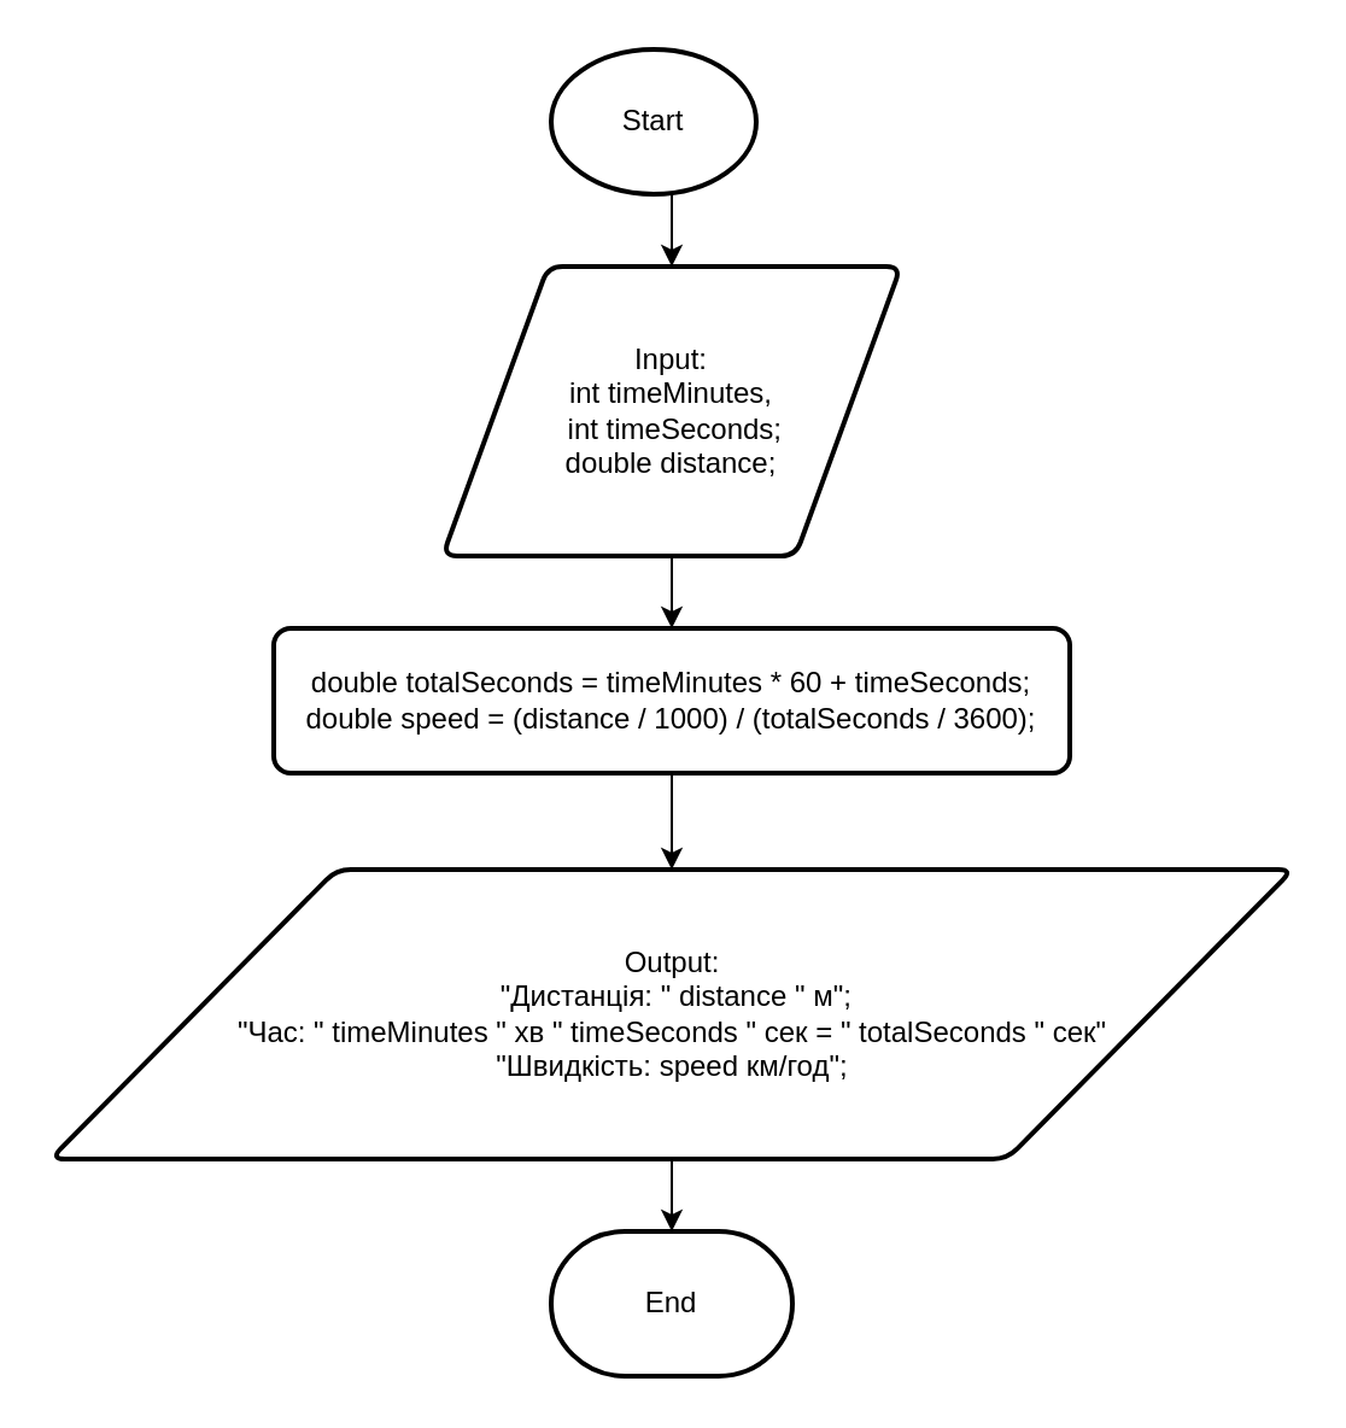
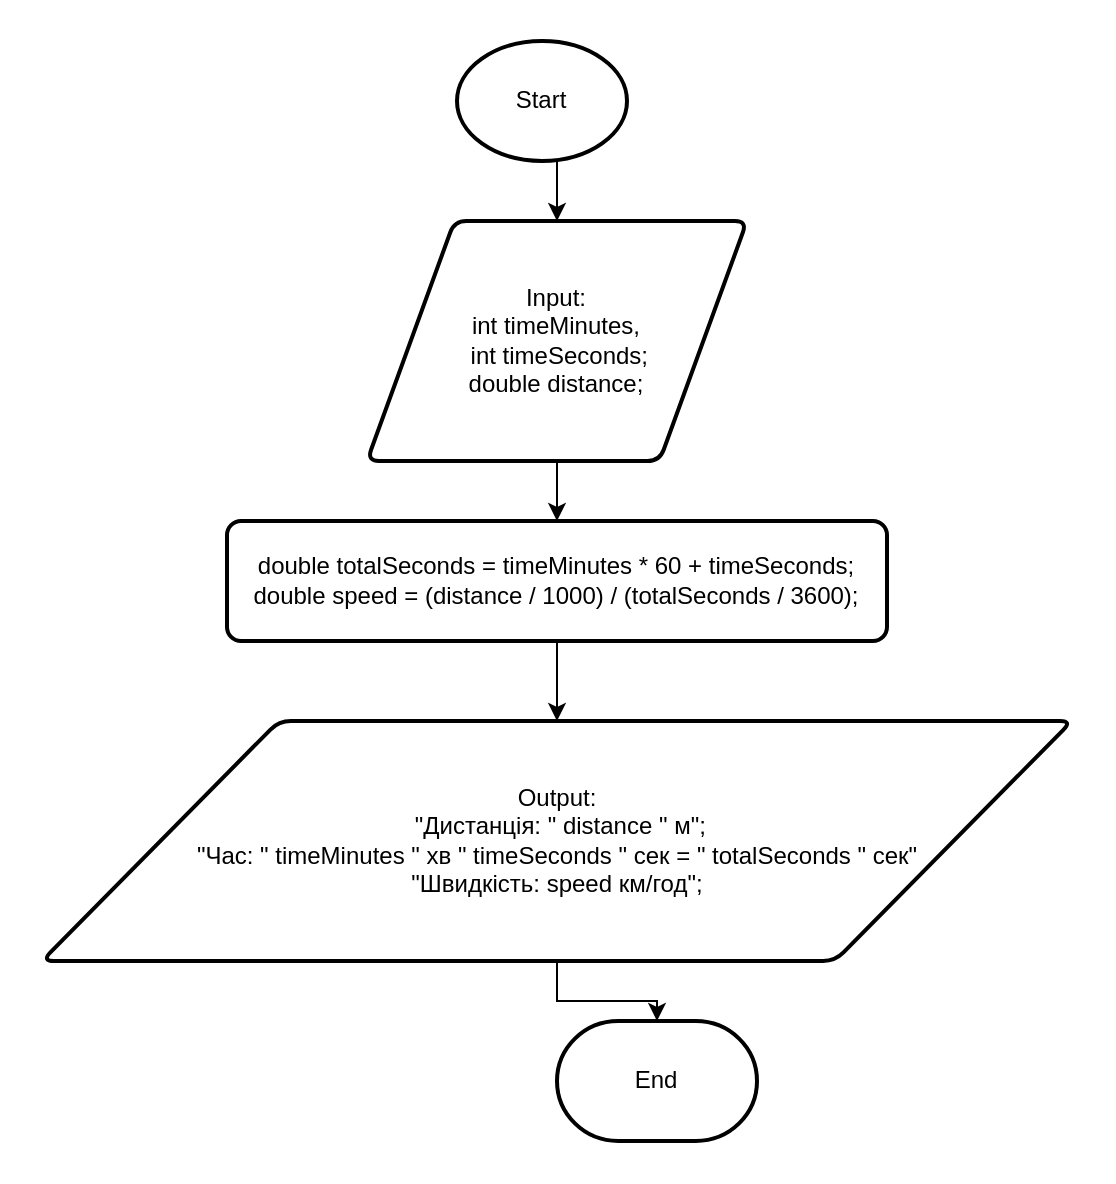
  <mxCell id="0" />
  <mxCell id="1" parent="0" />
  <mxCell id="2" style="edgeStyle=orthogonalEdgeStyle;rounded=0;orthogonalLoop=1;jettySize=auto;html=1;exitX=0.5;exitY=1;exitDx=0;exitDy=0;exitPerimeter=0;entryX=0.5;entryY=0;entryDx=0;entryDy=0;" edge="1" parent="1" source="3" target="5"><mxGeometry relative="1" as="geometry" /></mxCell>
  <mxCell id="3" value="Start" style="strokeWidth=2;html=1;shape=mxgraph.flowchart.start_1;whiteSpace=wrap;" vertex="1" parent="1"><mxGeometry x="228" y="20" width="85" height="60" as="geometry" /></mxCell>
  <mxCell id="4" style="edgeStyle=orthogonalEdgeStyle;rounded=0;orthogonalLoop=1;jettySize=auto;html=1;exitX=0.5;exitY=1;exitDx=0;exitDy=0;entryX=0.5;entryY=0;entryDx=0;entryDy=0;" edge="1" parent="1" source="5" target="7"><mxGeometry relative="1" as="geometry" /></mxCell>
  <mxCell id="5" value="Input:&lt;br&gt;&lt;div&gt;int timeMinutes,&lt;/div&gt;&lt;div&gt;&amp;nbsp;int timeSeconds;&lt;/div&gt;&lt;div&gt;&lt;span style=&quot;background-color: initial;&quot;&gt;double distance;&lt;/span&gt;&lt;/div&gt;" style="rounded=1;whiteSpace=wrap;html=1;absoluteArcSize=1;arcSize=12;strokeWidth=2;shape=parallelogram;perimeter=parallelogramPerimeter;size=0.23;" vertex="1" parent="1"><mxGeometry x="183" y="110" width="190" height="120" as="geometry" /></mxCell>
  <mxCell id="6" style="edgeStyle=orthogonalEdgeStyle;rounded=0;orthogonalLoop=1;jettySize=auto;html=1;exitX=0.5;exitY=1;exitDx=0;exitDy=0;entryX=0.5;entryY=0;entryDx=0;entryDy=0;" edge="1" parent="1" source="7" target="9"><mxGeometry relative="1" as="geometry" /></mxCell>
  <mxCell id="7" value="&lt;div&gt;double totalSeconds = timeMinutes * 60 + timeSeconds;&lt;/div&gt;&lt;div&gt;double speed = (distance / 1000) / (totalSeconds / 3600);&lt;/div&gt;" style="verticalLabelPosition=middle;verticalAlign=middle;html=1;shape=label;whiteSpace=wrap;rounded=1;size=0.14;arcSize=14;labelPosition=center;align=center;absoluteArcSize=1;strokeWidth=2;" vertex="1" parent="1"><mxGeometry x="113" y="260" width="330" height="60" as="geometry" /></mxCell>
- <mxCell id="8" value="End" style="strokeWidth=2;html=1;shape=mxgraph.flowchart.terminator;whiteSpace=wrap;" vertex="1" parent="1"><mxGeometry x="228" y="510" width="100" height="60" as="geometry" /></mxCell>
+ <mxCell id="8" value="End" style="strokeWidth=2;html=1;shape=mxgraph.flowchart.terminator;whiteSpace=wrap;" vertex="1" parent="1"><mxGeometry x="278" y="510" width="100" height="60" as="geometry" /></mxCell>
  <mxCell id="9" value="Output:&lt;br&gt;&lt;div&gt;&lt;div&gt;&amp;nbsp;&quot;Дистанція: &quot; distance &quot; м&quot;;&lt;/div&gt;&lt;div&gt;&amp;nbsp;&quot;Час: &quot; timeMinutes &quot; хв &quot; timeSeconds &quot; сек = &quot; totalSeconds &quot; сек&quot;&amp;nbsp;&lt;/div&gt;&lt;div&gt;&quot;Швидкість: speed км/год&quot;;&lt;/div&gt;&lt;/div&gt;" style="rounded=1;whiteSpace=wrap;html=1;absoluteArcSize=1;arcSize=12;strokeWidth=2;shape=parallelogram;perimeter=parallelogramPerimeter;size=0.23;" vertex="1" parent="1"><mxGeometry x="20.5" y="360" width="515" height="120" as="geometry" /></mxCell>
  <mxCell id="10" style="edgeStyle=orthogonalEdgeStyle;rounded=0;orthogonalLoop=1;jettySize=auto;html=1;exitX=0.5;exitY=1;exitDx=0;exitDy=0;entryX=0.5;entryY=0;entryDx=0;entryDy=0;entryPerimeter=0;" edge="1" parent="1" source="9" target="8"><mxGeometry relative="1" as="geometry" /></mxCell>
